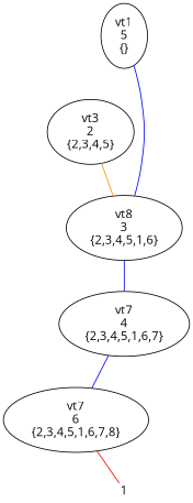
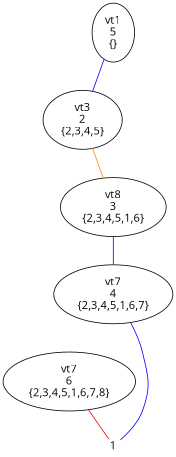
  digraph {
    fontname="Open Sans"
    node [fontname="Open Sans" shape=ellipse]
    edge [arrowhead=none color=blue fontname="Open Sans"]
    n1 [label="vt1\n5\n{}"]
    n2 [label="vt3\n2\n{2,3,4,5}"]
    n3 [label="vt8\n3\n{2,3,4,5,1,6}"]
    n4 [label="vt7\n4\n{2,3,4,5,1,6,7}"]
    n5 [label="vt7\n6\n{2,3,4,5,1,6,7,8}"]
    n6 [fixedsize=true fontsize=14 height=.25 label=1 shape=plaintext width=.25]
-   n1 -> n3
+   n1 -> n2
    n2 -> n3 [color=darkorange]
    n3 -> n4
-   n4 -> n5
+   n4 -> n6
    n5 -> n6 [color=red]
  }
